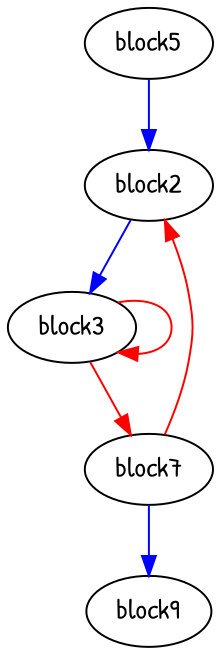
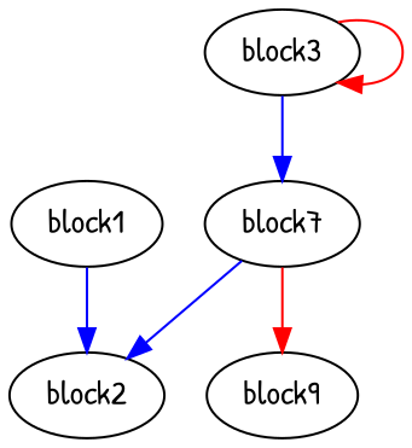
  digraph {
    fontname="Patrick Hand"
    splines=spline
    node [fontname="Patrick Hand"]
    edge [color=blue fontname="Patrick Hand" freq=1]
-   block1 [label=block5]
+   block1
    block2
    block3
    n4 [label=block7]
    n5 [label=block9]
    block1 -> block2
-   block2 -> block3 [freq=1000]
    block3 -> block3 [color=red freq=11000]
-   block3 -> n4 [color=red freq=1000]
-   n4 -> block2 [color=red freq=999]
-   n4 -> n5
+   block3 -> n4 [freq=1000]
+   n4 -> block2 [freq=999]
+   n4 -> n5 [color=red]
  }
